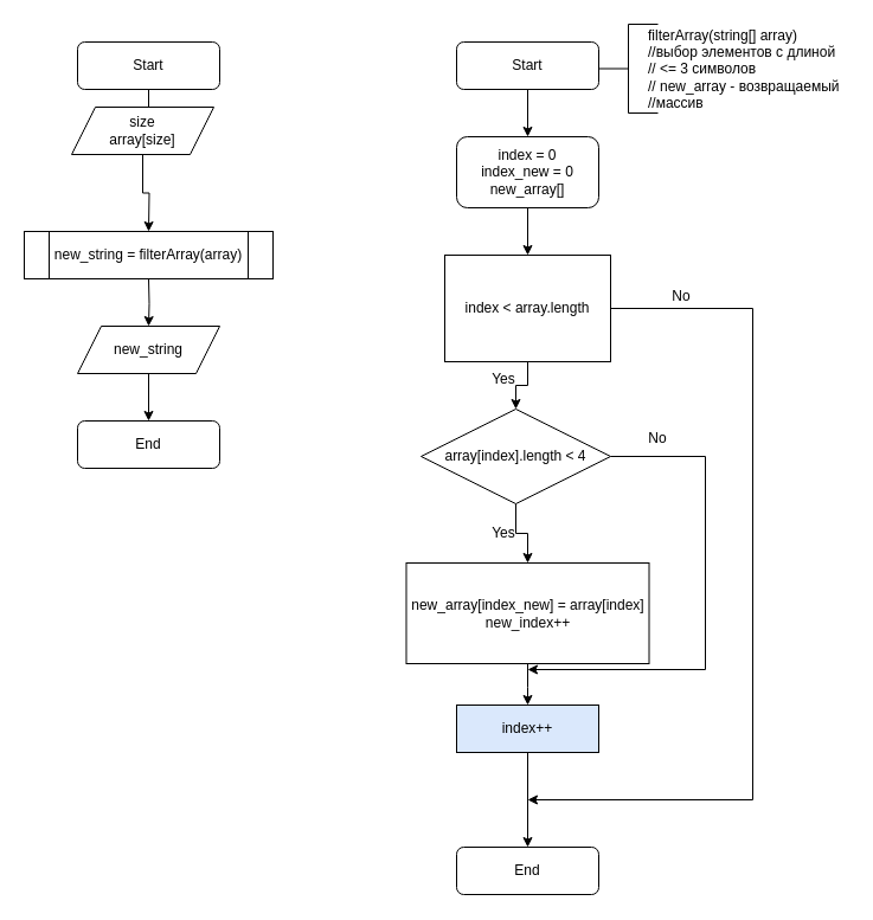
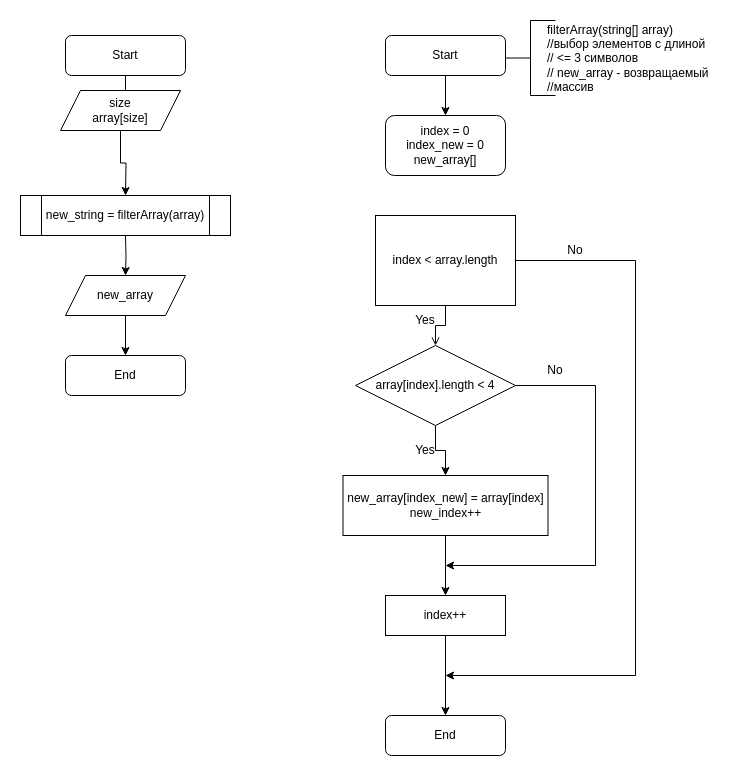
  <mxCell id="0" />
  <mxCell id="1" parent="0" />
  <mxCell id="2" value="" style="edgeStyle=orthogonalEdgeStyle;rounded=0;orthogonalLoop=1;jettySize=auto;html=1;" edge="1" parent="1" source="3" target="6"><mxGeometry relative="1" as="geometry" /></mxCell>
  <mxCell id="3" value="Start" style="rounded=1;whiteSpace=wrap;html=1;" vertex="1" parent="1"><mxGeometry x="65" y="35" width="120" height="40" as="geometry" /></mxCell>
  <mxCell id="4" value="End" style="rounded=1;whiteSpace=wrap;html=1;" vertex="1" parent="1"><mxGeometry x="65" y="355" width="120" height="40" as="geometry" /></mxCell>
  <mxCell id="5" value="" style="edgeStyle=orthogonalEdgeStyle;rounded=0;orthogonalLoop=1;jettySize=auto;html=1;" edge="1" parent="1" source="6"><mxGeometry relative="1" as="geometry"><mxPoint x="125" y="195" as="targetPoint" /></mxGeometry></mxCell>
  <mxCell id="6" value="size&lt;br&gt;array[size]" style="shape=parallelogram;perimeter=parallelogramPerimeter;whiteSpace=wrap;html=1;fixedSize=1;" vertex="1" parent="1"><mxGeometry x="60" y="90" width="120" height="40" as="geometry" /></mxCell>
  <mxCell id="7" value="" style="edgeStyle=orthogonalEdgeStyle;rounded=0;orthogonalLoop=1;jettySize=auto;html=1;" edge="1" parent="1" target="9"><mxGeometry relative="1" as="geometry"><mxPoint x="125" y="235" as="sourcePoint" /></mxGeometry></mxCell>
  <mxCell id="8" value="" style="edgeStyle=orthogonalEdgeStyle;rounded=0;orthogonalLoop=1;jettySize=auto;html=1;" edge="1" parent="1" source="9" target="4"><mxGeometry relative="1" as="geometry" /></mxCell>
- <mxCell id="9" value="new_string" style="shape=parallelogram;perimeter=parallelogramPerimeter;whiteSpace=wrap;html=1;fixedSize=1;" vertex="1" parent="1"><mxGeometry x="65" y="275" width="120" height="40" as="geometry" /></mxCell>
+ <mxCell id="9" value="new_array" style="shape=parallelogram;perimeter=parallelogramPerimeter;whiteSpace=wrap;html=1;fixedSize=1;" vertex="1" parent="1"><mxGeometry x="65" y="275" width="120" height="40" as="geometry" /></mxCell>
  <mxCell id="10" value="filterArray(string[] array)&lt;br&gt;//выбор элементов с длиной&lt;br&gt;// &amp;lt;= 3 символов&lt;br&gt;// new_array - возвращаемый //массив" style="text;html=1;strokeColor=none;fillColor=none;align=left;verticalAlign=middle;whiteSpace=wrap;rounded=0;" vertex="1" parent="1"><mxGeometry x="545" y="27.5" width="170" height="60" as="geometry" /></mxCell>
  <mxCell id="11" value="" style="edgeStyle=orthogonalEdgeStyle;rounded=0;orthogonalLoop=1;jettySize=auto;html=1;" edge="1" parent="1" source="12" target="14"><mxGeometry relative="1" as="geometry" /></mxCell>
  <mxCell id="12" value="Start" style="rounded=1;whiteSpace=wrap;html=1;" vertex="1" parent="1"><mxGeometry x="385" y="35" width="120" height="40" as="geometry" /></mxCell>
- <mxCell id="13" value="" style="edgeStyle=orthogonalEdgeStyle;rounded=0;orthogonalLoop=1;jettySize=auto;html=1;" edge="1" parent="1" source="14" target="19"><mxGeometry relative="1" as="geometry" /></mxCell>
  <mxCell id="14" value="index = 0&lt;br&gt;index_new = 0&lt;br&gt;new_array[]" style="whiteSpace=wrap;html=1;rounded=1;" vertex="1" parent="1"><mxGeometry x="385" y="115" width="120" height="60" as="geometry" /></mxCell>
  <mxCell id="15" value="new_string = filterArray(array)" style="shape=process;whiteSpace=wrap;html=1;backgroundOutline=1;" vertex="1" parent="1"><mxGeometry x="20" y="195" width="210" height="40" as="geometry" /></mxCell>
  <mxCell id="16" value="" style="strokeWidth=1;html=1;shape=mxgraph.flowchart.annotation_2;align=left;labelPosition=right;pointerEvents=1;" vertex="1" parent="1"><mxGeometry x="505" y="20" width="50" height="75" as="geometry" /></mxCell>
  <mxCell id="17" style="edgeStyle=orthogonalEdgeStyle;rounded=0;orthogonalLoop=1;jettySize=auto;html=1;exitX=1;exitY=0.5;exitDx=0;exitDy=0;" edge="1" parent="1" source="19"><mxGeometry relative="1" as="geometry"><mxPoint x="445" y="675" as="targetPoint" /><Array as="points"><mxPoint x="635" y="260" /><mxPoint x="635" y="675" /></Array></mxGeometry></mxCell>
- <mxCell id="18" value="" style="edgeStyle=orthogonalEdgeStyle;rounded=0;orthogonalLoop=1;jettySize=auto;html=1;" edge="1" parent="1" source="19" target="24"><mxGeometry relative="1" as="geometry" /></mxCell>
+ <mxCell id="18" value="" style="edgeStyle=orthogonalEdgeStyle;rounded=0;orthogonalLoop=1;jettySize=auto;html=1;endArrow=open;" edge="1" parent="1" source="19" target="24"><mxGeometry relative="1" as="geometry" /></mxCell>
  <mxCell id="19" value="index &amp;lt; array.length" style="whiteSpace=wrap;html=1;rounded=0;" vertex="1" parent="1"><mxGeometry x="375" y="215" width="140" height="90" as="geometry" /></mxCell>
  <mxCell id="20" value="End" style="rounded=1;whiteSpace=wrap;html=1;" vertex="1" parent="1"><mxGeometry x="385" y="715" width="120" height="40" as="geometry" /></mxCell>
  <mxCell id="21" value="No" style="text;html=1;strokeColor=none;fillColor=none;align=center;verticalAlign=middle;whiteSpace=wrap;rounded=0;" vertex="1" parent="1"><mxGeometry x="545" y="235" width="60" height="30" as="geometry" /></mxCell>
  <mxCell id="22" value="" style="edgeStyle=orthogonalEdgeStyle;rounded=0;orthogonalLoop=1;jettySize=auto;html=1;" edge="1" parent="1" source="24" target="26"><mxGeometry relative="1" as="geometry" /></mxCell>
  <mxCell id="23" style="edgeStyle=orthogonalEdgeStyle;rounded=0;orthogonalLoop=1;jettySize=auto;html=1;" edge="1" parent="1" source="24"><mxGeometry relative="1" as="geometry"><mxPoint x="445" y="565" as="targetPoint" /><Array as="points"><mxPoint x="595" y="385" /><mxPoint x="595" y="565" /></Array></mxGeometry></mxCell>
  <mxCell id="24" value="array[index].length &amp;lt; 4" style="rhombus;whiteSpace=wrap;html=1;" vertex="1" parent="1"><mxGeometry x="355" y="345" width="160" height="80" as="geometry" /></mxCell>
  <mxCell id="25" value="" style="edgeStyle=orthogonalEdgeStyle;rounded=0;orthogonalLoop=1;jettySize=auto;html=1;" edge="1" parent="1" source="26"><mxGeometry relative="1" as="geometry"><mxPoint x="445" y="595" as="targetPoint" /></mxGeometry></mxCell>
- <mxCell id="26" value="new_array[index_new] = array[index]&lt;br&gt;new_index++" style="whiteSpace=wrap;html=1;" vertex="1" parent="1"><mxGeometry x="342.5" y="475" width="205" height="85" as="geometry" /></mxCell>
+ <mxCell id="26" value="new_array[index_new] = array[index]&lt;br&gt;new_index++" style="whiteSpace=wrap;html=1;" vertex="1" parent="1"><mxGeometry x="342.5" y="475" width="205" height="60" as="geometry" /></mxCell>
  <mxCell id="27" value="Yes" style="text;html=1;strokeColor=none;fillColor=none;align=center;verticalAlign=middle;whiteSpace=wrap;rounded=0;" vertex="1" parent="1"><mxGeometry x="395" y="435" width="60" height="30" as="geometry" /></mxCell>
  <mxCell id="28" value="" style="edgeStyle=orthogonalEdgeStyle;rounded=0;orthogonalLoop=1;jettySize=auto;html=1;" edge="1" parent="1" source="29" target="20"><mxGeometry relative="1" as="geometry" /></mxCell>
- <mxCell id="29" value="index++" style="whiteSpace=wrap;html=1;fillColor=#dae8fc;" vertex="1" parent="1"><mxGeometry x="385" y="595" width="120" height="40" as="geometry" /></mxCell>
+ <mxCell id="29" value="index++" style="whiteSpace=wrap;html=1;" vertex="1" parent="1"><mxGeometry x="385" y="595" width="120" height="40" as="geometry" /></mxCell>
  <mxCell id="30" value="No" style="text;html=1;strokeColor=none;fillColor=none;align=center;verticalAlign=middle;whiteSpace=wrap;rounded=0;" vertex="1" parent="1"><mxGeometry x="525" y="355" width="60" height="30" as="geometry" /></mxCell>
  <mxCell id="31" value="Yes" style="text;html=1;strokeColor=none;fillColor=none;align=center;verticalAlign=middle;whiteSpace=wrap;rounded=0;" vertex="1" parent="1"><mxGeometry x="395" y="305" width="60" height="30" as="geometry" /></mxCell>
